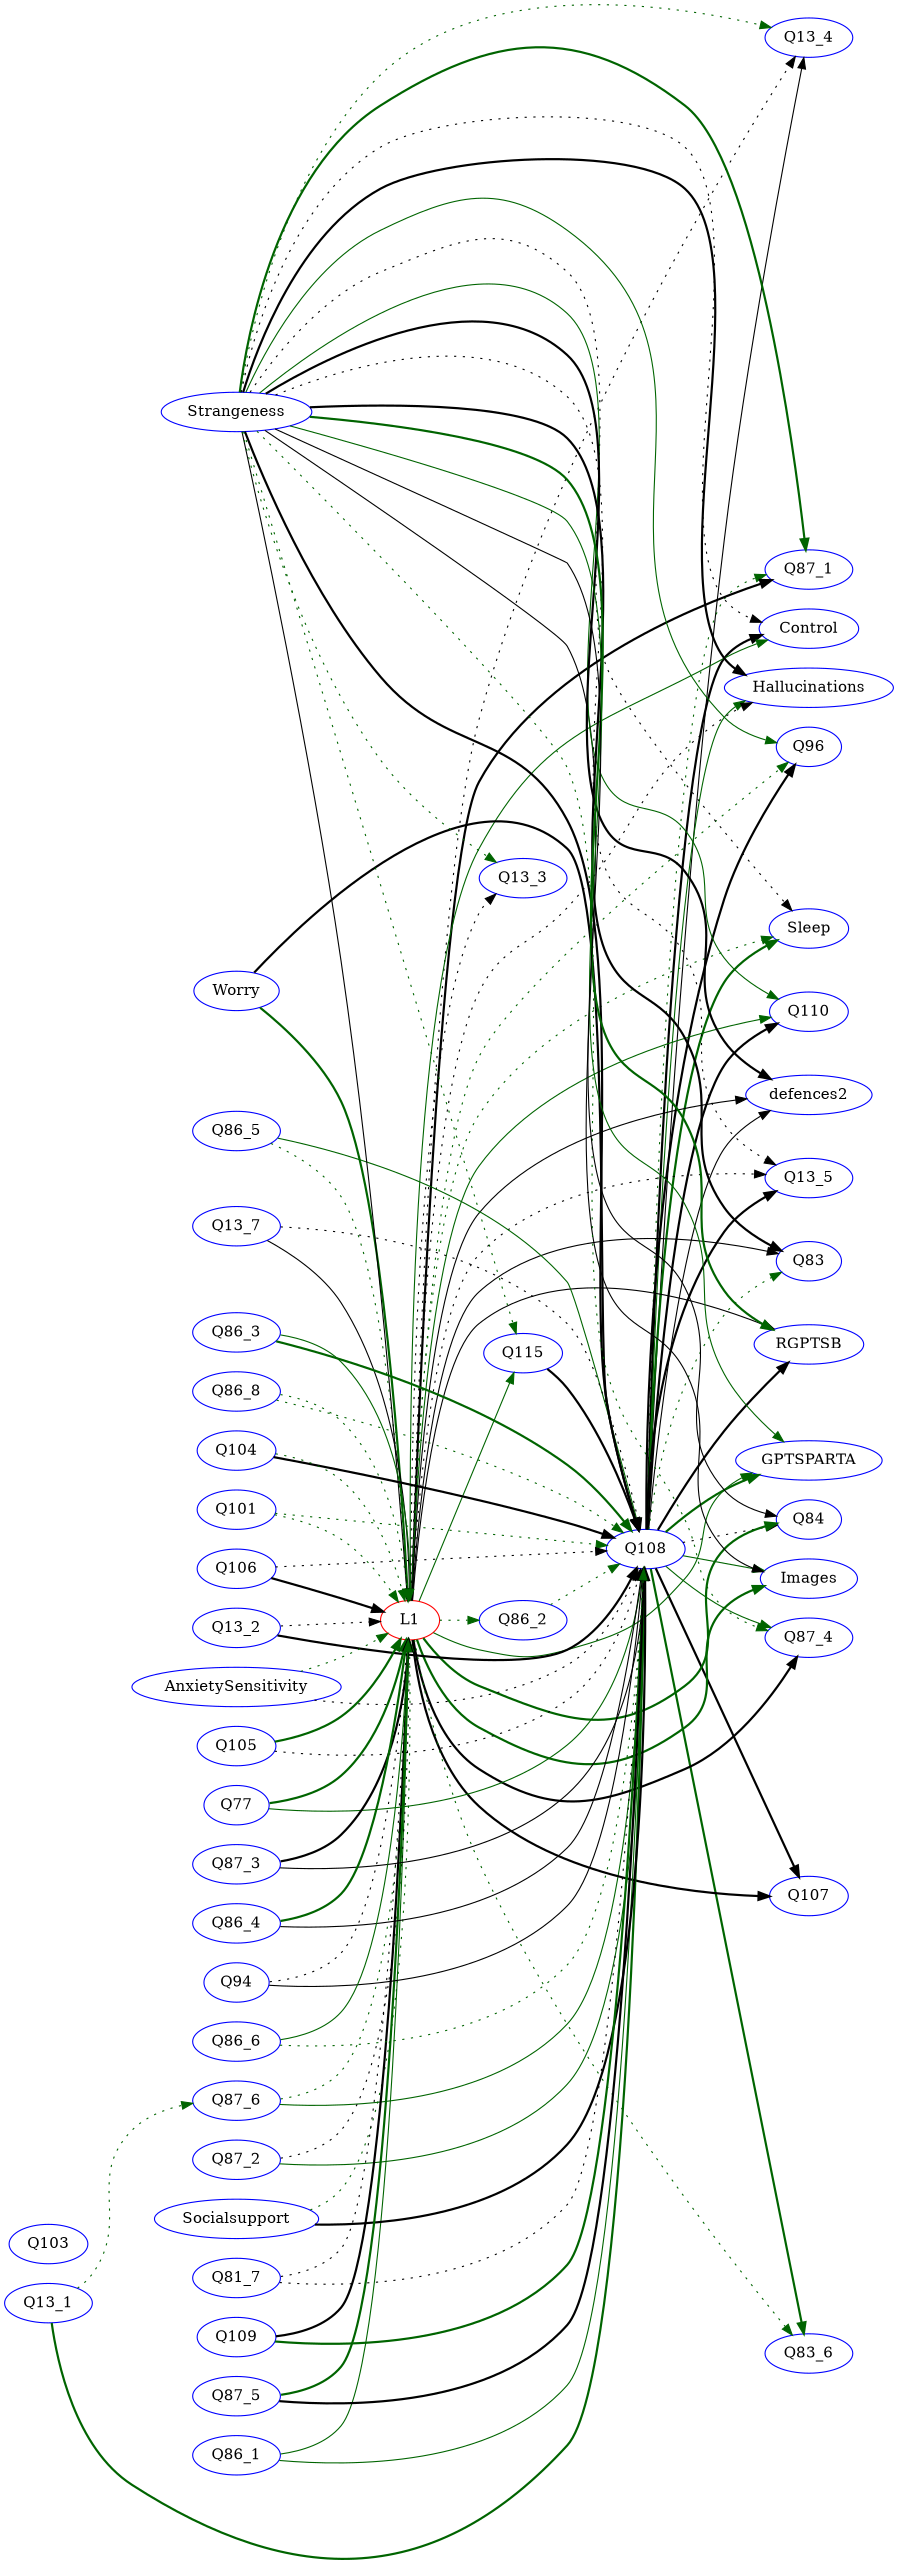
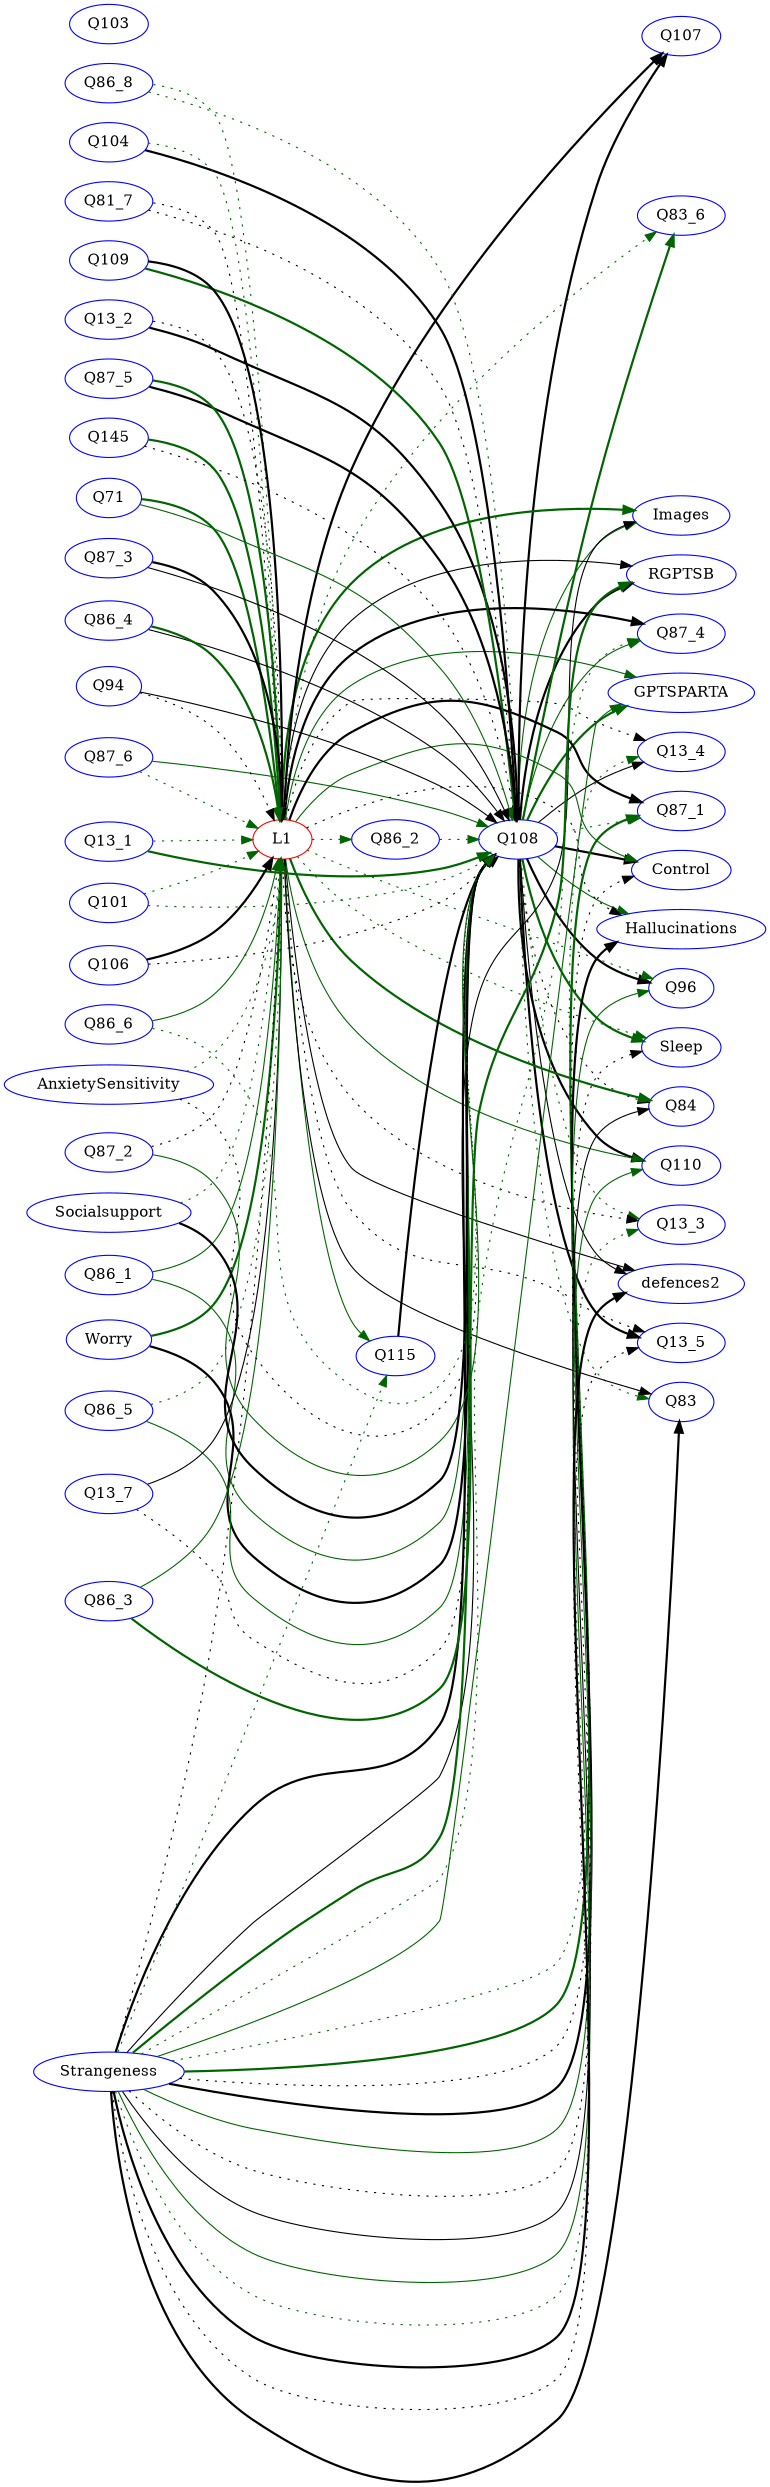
  digraph {
    rankdir=LR
    node [color=blue]
    edge [color=darkgreen style=dotted]
    Q87_6
    Q108
    L1 [color=red]
    Q13_1
    Q86_1
    Images
    Q87_4
    Q86_2
    Worry
    Q86_5
    Q13_4
    Q87_1
    Strangeness
    Control
    Hallucinations
    Q115
    n17 [label=Q96]
    Sleep
    Q110
    Q13_3
    defences2
    Q13_5
    Q83
    RGPTSB
    GPTSPARTA
    Q84
    Q13_7
    Q86_3
    Q107
    Q86_8
    Q104
    Q101
    Q106
    Q13_2
    n35 [label=Q83_6]
    AnxietySensitivity
    Q87_2
    Socialsupport
    n39 [label=Q81_7]
    Q109
    Q87_5
-   Q105
-   Q77
+   Q105 [label=Q145]
+   Q77 [label=Q71]
    Q87_3
    Q86_4
    Q94
    Q86_6
    Q103
    subgraph sub_1 {
    }
    subgraph sub_2 {
      Q87_6
      Q108
      L1
      Q13_1
      Q86_1
      Images
      Q87_4
      Q86_2
      Worry
      Q86_5
      Q13_4
      Q87_1
      Strangeness
      Control
      Hallucinations
      Q115
      n17
      Sleep
      Q110
      Q13_3
      defences2
      Q13_5
      Q83
      RGPTSB
      GPTSPARTA
      Q84
      Q13_7
      Q86_3
      Q107
      Q86_8
      Q104
      Q101
      Q106
      Q13_2
      n35
      AnxietySensitivity
      Q87_2
      Socialsupport
      n39
      Q109
      Q87_5
      Q105
      Q77
      Q87_3
      Q86_4
      Q94
      Q86_6
    }
    Q87_6 -> Q108 [style=solid]
    Q87_6 -> L1
    Q108 -> Images [style=solid]
    Q108 -> Q87_4 [style=solid]
    Q108 -> Q13_4 [color=black style=solid]
    Q108 -> Q87_1
    Q108 -> Control [color=black style=bold]
    Q108 -> Hallucinations [style=solid]
    Q108 -> n17 [color=black style=bold]
    Q108 -> Sleep [style=bold]
    Q108 -> Q110 [color=black style=bold]
+   Q108 -> Q13_3
    Q108 -> defences2 [color=black style=solid]
    Q108 -> Q13_5 [color=black style=bold]
    Q108 -> Q83
    Q108 -> RGPTSB [color=black style=bold]
    Q108 -> GPTSPARTA [style=bold]
    Q108 -> Q84 [color=black]
    Q108 -> Q107 [color=black style=bold]
    Q108 -> n35 [style=bold]
    L1 -> Images [style=bold]
    L1 -> Q87_4 [color=black style=bold]
    L1 -> Q86_2
    L1 -> Q13_4 [color=black]
    L1 -> Q87_1 [color=black style=bold]
    L1 -> Control [style=solid]
    L1 -> Hallucinations [color=black]
    L1 -> Q115 [style=solid]
    L1 -> n17
    L1 -> Sleep
    L1 -> Q110 [style=solid]
    L1 -> Q13_3 [color=black]
    L1 -> defences2 [color=black style=solid]
    L1 -> Q13_5 [color=black]
    L1 -> Q83 [color=black style=solid]
    L1 -> RGPTSB [color=black style=solid]
    L1 -> GPTSPARTA [style=solid]
    L1 -> Q84 [style=bold]
    L1 -> Q107 [color=black style=bold]
    L1 -> n35
    Q13_1 -> Q108 [style=bold]
-   Q13_1 -> Q87_6
+   Q13_1 -> L1
    Q86_1 -> Q108 [style=solid]
    Q86_1 -> L1 [style=solid]
    Q86_2 -> Q108
    Worry -> Q108 [color=black style=bold]
    Worry -> L1 [style=bold]
    Q86_5 -> Q108 [style=solid]
    Q86_5 -> L1
    Strangeness -> Q108 [color=black style=bold]
-   Strangeness -> L1 [color=black style=solid]
+   Strangeness -> L1 [color=black]
    Strangeness -> Images [color=black style=solid]
    Strangeness -> Q87_4
    Strangeness -> Q13_4
    Strangeness -> Q87_1 [style=bold]
    Strangeness -> Control [color=black]
    Strangeness -> Hallucinations [color=black style=bold]
    Strangeness -> Q115
    Strangeness -> n17 [style=solid]
    Strangeness -> Sleep [color=black]
    Strangeness -> Q110 [style=solid]
    Strangeness -> Q13_3
    Strangeness -> defences2 [color=black style=bold]
    Strangeness -> Q13_5 [color=black]
    Strangeness -> Q83 [color=black style=bold]
    Strangeness -> RGPTSB [style=bold]
    Strangeness -> GPTSPARTA [style=solid]
    Strangeness -> Q84 [color=black style=solid]
    Q115 -> Q108 [color=black style=bold]
    Q13_7 -> Q108 [color=black]
    Q13_7 -> L1 [color=black style=solid]
    Q86_3 -> Q108 [style=bold]
    Q86_3 -> L1 [style=solid]
    Q86_8 -> Q108
    Q86_8 -> L1
    Q104 -> Q108 [color=black style=bold]
    Q104 -> L1
    Q101 -> Q108
    Q101 -> L1
    Q106 -> Q108 [color=black]
    Q106 -> L1 [color=black style=bold]
    Q13_2 -> Q108 [color=black style=bold]
    Q13_2 -> L1 [color=black]
    AnxietySensitivity -> Q108 [color=black]
    AnxietySensitivity -> L1
    Q87_2 -> Q108 [style=solid]
    Q87_2 -> L1 [color=black]
    Socialsupport -> Q108 [color=black style=bold]
    Socialsupport -> L1
    n39 -> Q108 [color=black]
    n39 -> L1 [color=black]
    Q109 -> Q108 [style=bold]
    Q109 -> L1 [color=black style=bold]
    Q87_5 -> Q108 [color=black style=bold]
    Q87_5 -> L1 [style=bold]
    Q105 -> Q108 [color=black]
    Q105 -> L1 [style=bold]
    Q77 -> Q108 [style=solid]
    Q77 -> L1 [style=bold]
    Q87_3 -> Q108 [color=black style=solid]
    Q87_3 -> L1 [color=black style=bold]
    Q86_4 -> Q108 [color=black style=solid]
    Q86_4 -> L1 [style=bold]
    Q94 -> Q108 [color=black style=solid]
    Q94 -> L1 [color=black]
    Q86_6 -> Q108
    Q86_6 -> L1 [style=solid]
  }
